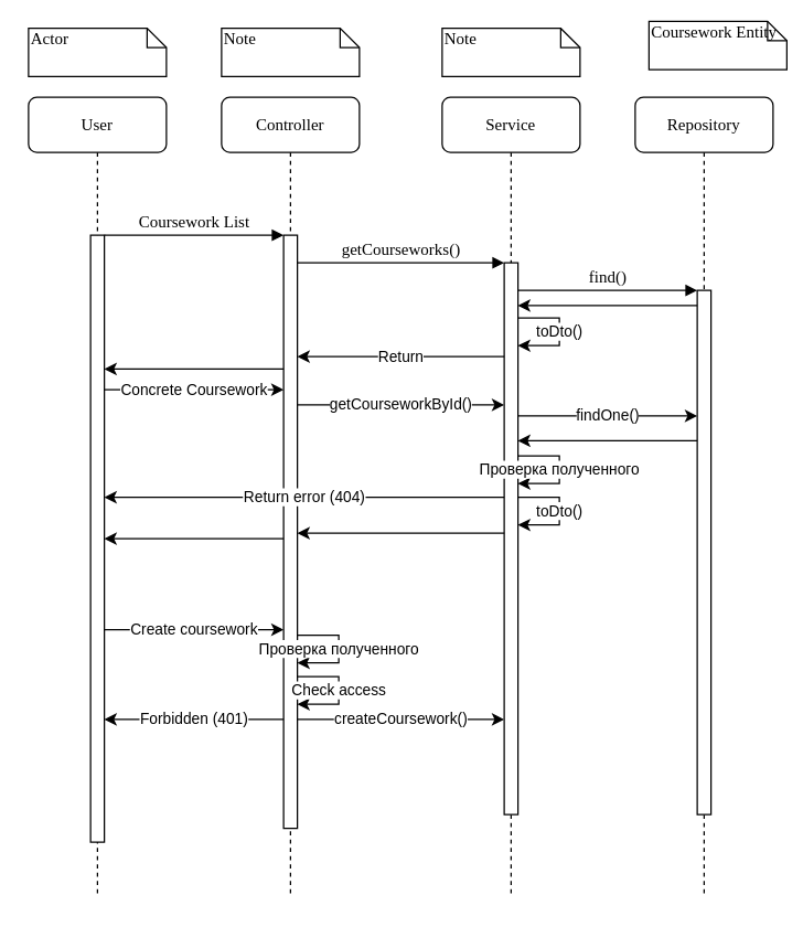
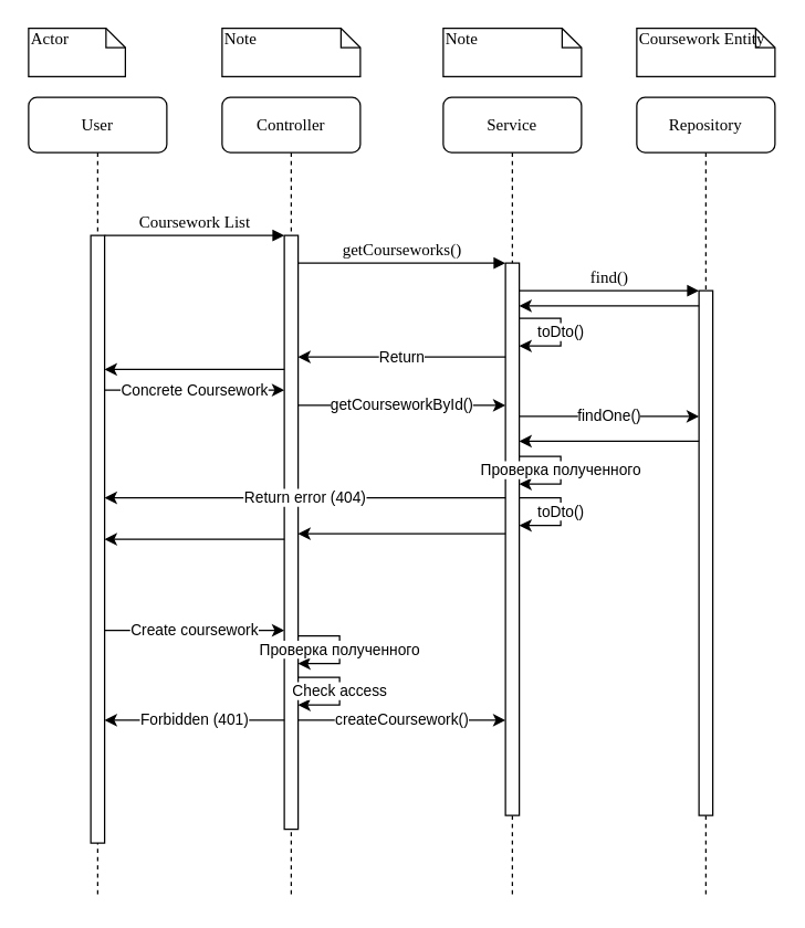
  <mxCell id="0" />
  <mxCell id="1" parent="0" />
  <mxCell id="2" value="Controller" style="shape=umlLifeline;perimeter=lifelinePerimeter;whiteSpace=wrap;html=1;container=1;collapsible=0;recursiveResize=0;outlineConnect=0;rounded=1;shadow=0;comic=0;labelBackgroundColor=none;strokeWidth=1;fontFamily=Verdana;fontSize=12;align=center;" parent="1" vertex="1"><mxGeometry x="160" y="70" width="100" height="580" as="geometry" /></mxCell>
  <mxCell id="3" value="" style="html=1;points=[];perimeter=orthogonalPerimeter;rounded=0;shadow=0;comic=0;labelBackgroundColor=none;strokeWidth=1;fontFamily=Verdana;fontSize=12;align=center;" parent="2" vertex="1"><mxGeometry x="45" y="100" width="10" height="430" as="geometry" /></mxCell>
  <mxCell id="4" value="Проверка полученного" style="endArrow=classic;html=1;rounded=0;" edge="1" parent="2"><mxGeometry x="-0.001" width="50" height="50" relative="1" as="geometry"><mxPoint x="55" y="390" as="sourcePoint" /><mxPoint x="55" y="410.03" as="targetPoint" /><Array as="points"><mxPoint x="85" y="390.03" /><mxPoint x="85" y="410.03" /></Array><mxPoint as="offset" /></mxGeometry></mxCell>
  <mxCell id="5" value="Check access" style="endArrow=classic;html=1;rounded=0;" edge="1" parent="2"><mxGeometry x="-0.001" width="50" height="50" relative="1" as="geometry"><mxPoint x="55" y="420" as="sourcePoint" /><mxPoint x="55" y="440.03" as="targetPoint" /><Array as="points"><mxPoint x="85" y="420.03" /><mxPoint x="85" y="440.03" /></Array><mxPoint as="offset" /></mxGeometry></mxCell>
  <mxCell id="6" value="Service" style="shape=umlLifeline;perimeter=lifelinePerimeter;whiteSpace=wrap;html=1;container=1;collapsible=0;recursiveResize=0;outlineConnect=0;rounded=1;shadow=0;comic=0;labelBackgroundColor=none;strokeWidth=1;fontFamily=Verdana;fontSize=12;align=center;" parent="1" vertex="1"><mxGeometry x="320" y="70" width="100" height="580" as="geometry" /></mxCell>
  <mxCell id="7" value="" style="html=1;points=[];perimeter=orthogonalPerimeter;rounded=0;shadow=0;comic=0;labelBackgroundColor=none;strokeWidth=1;fontFamily=Verdana;fontSize=12;align=center;" parent="6" vertex="1"><mxGeometry x="45" y="120" width="10" height="400" as="geometry" /></mxCell>
  <mxCell id="8" value="toDto()" style="endArrow=classic;html=1;rounded=0;" edge="1" parent="6" source="7"><mxGeometry x="-0.001" width="50" height="50" relative="1" as="geometry"><mxPoint x="60.3" y="160.0" as="sourcePoint" /><mxPoint x="55" y="180.03" as="targetPoint" /><Array as="points"><mxPoint x="85" y="160.03" /><mxPoint x="85" y="180.03" /></Array><mxPoint as="offset" /></mxGeometry></mxCell>
  <mxCell id="9" value="Проверка полученного" style="endArrow=classic;html=1;rounded=0;" edge="1" parent="6"><mxGeometry x="-0.001" width="50" height="50" relative="1" as="geometry"><mxPoint x="55" y="260" as="sourcePoint" /><mxPoint x="55" y="280.03" as="targetPoint" /><Array as="points"><mxPoint x="85" y="260.03" /><mxPoint x="85" y="280.03" /></Array><mxPoint as="offset" /></mxGeometry></mxCell>
  <mxCell id="10" value="toDto()" style="endArrow=classic;html=1;rounded=0;" edge="1" parent="6"><mxGeometry x="-0.001" width="50" height="50" relative="1" as="geometry"><mxPoint x="55" y="290" as="sourcePoint" /><mxPoint x="55" y="310.03" as="targetPoint" /><Array as="points"><mxPoint x="85" y="290.03" /><mxPoint x="85" y="310.03" /></Array><mxPoint as="offset" /></mxGeometry></mxCell>
  <mxCell id="11" value="Repository" style="shape=umlLifeline;perimeter=lifelinePerimeter;whiteSpace=wrap;html=1;container=1;collapsible=0;recursiveResize=0;outlineConnect=0;rounded=1;shadow=0;comic=0;labelBackgroundColor=none;strokeWidth=1;fontFamily=Verdana;fontSize=12;align=center;" parent="1" vertex="1"><mxGeometry x="460" y="70" width="100" height="580" as="geometry" /></mxCell>
  <mxCell id="12" value="User" style="shape=umlLifeline;perimeter=lifelinePerimeter;whiteSpace=wrap;html=1;container=1;collapsible=0;recursiveResize=0;outlineConnect=0;rounded=1;shadow=0;comic=0;labelBackgroundColor=none;strokeWidth=1;fontFamily=Verdana;fontSize=12;align=center;" parent="1" vertex="1"><mxGeometry x="20" y="70" width="100" height="580" as="geometry" /></mxCell>
  <mxCell id="13" value="" style="html=1;points=[];perimeter=orthogonalPerimeter;rounded=0;shadow=0;comic=0;labelBackgroundColor=none;strokeWidth=1;fontFamily=Verdana;fontSize=12;align=center;" parent="12" vertex="1"><mxGeometry x="45" y="100" width="10" height="440" as="geometry" /></mxCell>
  <mxCell id="14" value="" style="html=1;points=[];perimeter=orthogonalPerimeter;rounded=0;shadow=0;comic=0;labelBackgroundColor=none;strokeWidth=1;fontFamily=Verdana;fontSize=12;align=center;" parent="1" vertex="1"><mxGeometry x="505" y="210" width="10" height="380" as="geometry" /></mxCell>
  <mxCell id="15" value="find()" style="html=1;verticalAlign=bottom;endArrow=block;labelBackgroundColor=none;fontFamily=Verdana;fontSize=12;edgeStyle=elbowEdgeStyle;elbow=vertical;" parent="1" source="7" target="14" edge="1"><mxGeometry relative="1" as="geometry"><mxPoint x="430" y="210" as="sourcePoint" /><Array as="points"><mxPoint x="380" y="210" /></Array></mxGeometry></mxCell>
  <mxCell id="16" value="Coursework List" style="html=1;verticalAlign=bottom;endArrow=block;entryX=0;entryY=0;labelBackgroundColor=none;fontFamily=Verdana;fontSize=12;edgeStyle=elbowEdgeStyle;elbow=vertical;" parent="1" source="13" target="3" edge="1"><mxGeometry relative="1" as="geometry"><mxPoint x="140" y="180" as="sourcePoint" /></mxGeometry></mxCell>
  <mxCell id="17" value="getCourseworks()" style="html=1;verticalAlign=bottom;endArrow=block;entryX=0;entryY=0;labelBackgroundColor=none;fontFamily=Verdana;fontSize=12;edgeStyle=elbowEdgeStyle;elbow=vertical;" parent="1" source="3" target="7" edge="1"><mxGeometry relative="1" as="geometry"><mxPoint x="290" y="190" as="sourcePoint" /></mxGeometry></mxCell>
- <mxCell id="18" value="Actor" style="shape=note;whiteSpace=wrap;html=1;size=14;verticalAlign=top;align=left;spacingTop=-6;rounded=0;shadow=0;comic=0;labelBackgroundColor=none;strokeWidth=1;fontFamily=Verdana;fontSize=12" parent="1" vertex="1"><mxGeometry x="20" y="20" width="100" height="35" as="geometry" /></mxCell>
+ <mxCell id="18" value="Actor" style="shape=note;whiteSpace=wrap;html=1;size=14;verticalAlign=top;align=left;spacingTop=-6;rounded=0;shadow=0;comic=0;labelBackgroundColor=none;strokeWidth=1;fontFamily=Verdana;fontSize=12" parent="1" vertex="1"><mxGeometry x="20" y="20" width="70" height="35" as="geometry" /></mxCell>
  <mxCell id="19" value="Note" style="shape=note;whiteSpace=wrap;html=1;size=14;verticalAlign=top;align=left;spacingTop=-6;rounded=0;shadow=0;comic=0;labelBackgroundColor=none;strokeWidth=1;fontFamily=Verdana;fontSize=12" parent="1" vertex="1"><mxGeometry x="160" y="20" width="100" height="35" as="geometry" /></mxCell>
  <mxCell id="20" value="Note" style="shape=note;whiteSpace=wrap;html=1;size=14;verticalAlign=top;align=left;spacingTop=-6;rounded=0;shadow=0;comic=0;labelBackgroundColor=none;strokeWidth=1;fontFamily=Verdana;fontSize=12" parent="1" vertex="1"><mxGeometry x="320" y="20" width="100" height="35" as="geometry" /></mxCell>
- <mxCell id="21" value="Coursework Entity" style="shape=note;whiteSpace=wrap;html=1;size=14;verticalAlign=top;align=left;spacingTop=-6;rounded=0;shadow=0;comic=0;labelBackgroundColor=none;strokeWidth=1;fontFamily=Verdana;fontSize=12" parent="1" vertex="1"><mxGeometry x="470" y="15" width="100" height="35" as="geometry" /></mxCell>
+ <mxCell id="21" value="Coursework Entity" style="shape=note;whiteSpace=wrap;html=1;size=14;verticalAlign=top;align=left;spacingTop=-6;rounded=0;shadow=0;comic=0;labelBackgroundColor=none;strokeWidth=1;fontFamily=Verdana;fontSize=12" parent="1" vertex="1"><mxGeometry x="460" y="20" width="100" height="35" as="geometry" /></mxCell>
  <mxCell id="22" value="" style="endArrow=classic;html=1;rounded=0;" edge="1" parent="1"><mxGeometry width="50" height="50" relative="1" as="geometry"><mxPoint x="505" y="221" as="sourcePoint" /><mxPoint x="375" y="221" as="targetPoint" /></mxGeometry></mxCell>
  <mxCell id="23" value="Return" style="endArrow=classic;html=1;rounded=0;" edge="1" parent="1"><mxGeometry width="50" height="50" relative="1" as="geometry"><mxPoint x="365" y="258" as="sourcePoint" /><mxPoint x="215" y="258" as="targetPoint" /></mxGeometry></mxCell>
  <mxCell id="24" value="" style="endArrow=classic;html=1;rounded=0;" edge="1" parent="1"><mxGeometry width="50" height="50" relative="1" as="geometry"><mxPoint x="205" y="267" as="sourcePoint" /><mxPoint x="75" y="267" as="targetPoint" /></mxGeometry></mxCell>
  <mxCell id="25" value="Concrete Coursework" style="endArrow=classic;html=1;rounded=0;" edge="1" parent="1"><mxGeometry width="50" height="50" relative="1" as="geometry"><mxPoint x="75" y="282" as="sourcePoint" /><mxPoint x="205" y="282" as="targetPoint" /></mxGeometry></mxCell>
  <mxCell id="26" value="getCourseworkById()" style="endArrow=classic;html=1;rounded=0;" edge="1" parent="1"><mxGeometry width="50" height="50" relative="1" as="geometry"><mxPoint x="215" y="293" as="sourcePoint" /><mxPoint x="365" y="293" as="targetPoint" /></mxGeometry></mxCell>
  <mxCell id="27" value="findOne()" style="endArrow=classic;html=1;rounded=0;" edge="1" parent="1"><mxGeometry width="50" height="50" relative="1" as="geometry"><mxPoint x="375" y="301" as="sourcePoint" /><mxPoint x="505" y="301" as="targetPoint" /></mxGeometry></mxCell>
  <mxCell id="28" value="" style="endArrow=classic;html=1;rounded=0;" edge="1" parent="1"><mxGeometry width="50" height="50" relative="1" as="geometry"><mxPoint x="505" y="319" as="sourcePoint" /><mxPoint x="375" y="319" as="targetPoint" /></mxGeometry></mxCell>
  <mxCell id="29" value="Return error (404)" style="endArrow=classic;html=1;rounded=0;" edge="1" parent="1" target="13"><mxGeometry width="50" height="50" relative="1" as="geometry"><mxPoint x="365" y="360" as="sourcePoint" /><mxPoint x="215" y="360" as="targetPoint" /></mxGeometry></mxCell>
  <mxCell id="30" value="" style="endArrow=classic;html=1;rounded=0;" edge="1" parent="1"><mxGeometry width="50" height="50" relative="1" as="geometry"><mxPoint x="365" y="386" as="sourcePoint" /><mxPoint x="215" y="386" as="targetPoint" /></mxGeometry></mxCell>
  <mxCell id="31" value="" style="endArrow=classic;html=1;rounded=0;" edge="1" parent="1"><mxGeometry width="50" height="50" relative="1" as="geometry"><mxPoint x="205" y="390" as="sourcePoint" /><mxPoint x="75" y="390" as="targetPoint" /></mxGeometry></mxCell>
  <mxCell id="32" value="Create coursework" style="endArrow=classic;html=1;rounded=0;" edge="1" parent="1"><mxGeometry width="50" height="50" relative="1" as="geometry"><mxPoint x="75" y="456" as="sourcePoint" /><mxPoint x="205" y="456" as="targetPoint" /></mxGeometry></mxCell>
  <mxCell id="33" value="createCoursework()" style="endArrow=classic;html=1;rounded=0;" edge="1" parent="1"><mxGeometry width="50" height="50" relative="1" as="geometry"><mxPoint x="215" y="521" as="sourcePoint" /><mxPoint x="365" y="521" as="targetPoint" /></mxGeometry></mxCell>
  <mxCell id="34" value="Forbidden (401)" style="endArrow=classic;html=1;rounded=0;" edge="1" parent="1"><mxGeometry width="50" height="50" relative="1" as="geometry"><mxPoint x="205" y="521" as="sourcePoint" /><mxPoint x="75" y="521" as="targetPoint" /></mxGeometry></mxCell>
